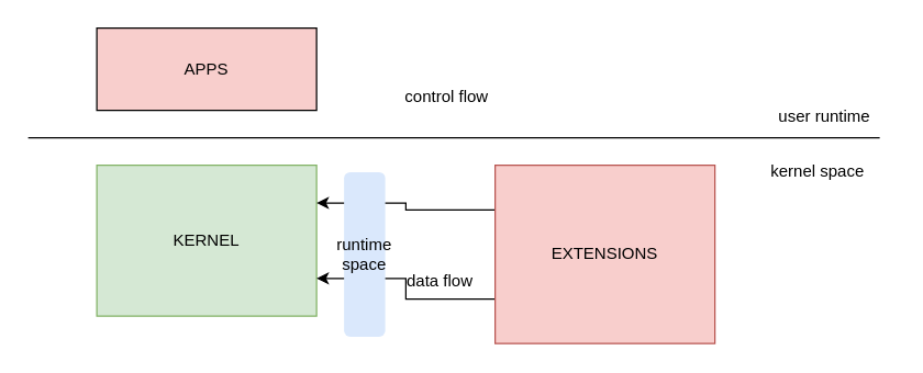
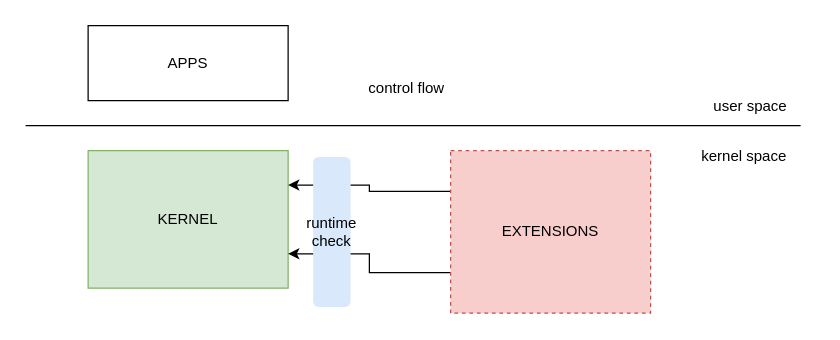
  <mxCell id="0" />
  <mxCell id="1" parent="0" />
  <mxCell id="2" value="KERNEL" style="rounded=0;whiteSpace=wrap;html=1;fillColor=#d5e8d4;strokeColor=#82b366;" vertex="1" parent="1"><mxGeometry x="70" y="120" width="160" height="110" as="geometry" /></mxCell>
  <mxCell id="3" style="edgeStyle=orthogonalEdgeStyle;rounded=0;orthogonalLoop=1;jettySize=auto;html=1;exitX=0;exitY=0.25;exitDx=0;exitDy=0;entryX=1;entryY=0.25;entryDx=0;entryDy=0;" edge="1" parent="1" source="5" target="2"><mxGeometry relative="1" as="geometry" /></mxCell>
  <mxCell id="4" style="edgeStyle=orthogonalEdgeStyle;rounded=0;orthogonalLoop=1;jettySize=auto;html=1;exitX=0;exitY=0.75;exitDx=0;exitDy=0;entryX=1;entryY=0.75;entryDx=0;entryDy=0;" edge="1" parent="1" source="5" target="2"><mxGeometry relative="1" as="geometry" /></mxCell>
- <mxCell id="5" value="EXTENSIONS" style="rounded=0;whiteSpace=wrap;html=1;fillColor=#f8cecc;strokeColor=#b85450;" vertex="1" parent="1"><mxGeometry x="360" y="120" width="160" height="130" as="geometry" /></mxCell>
+ <mxCell id="5" value="EXTENSIONS" style="rounded=0;whiteSpace=wrap;html=1;fillColor=#f8cecc;strokeColor=#b85450;dashed=1;" vertex="1" parent="1"><mxGeometry x="360" y="120" width="160" height="130" as="geometry" /></mxCell>
  <mxCell id="6" value="" style="endArrow=none;html=1;rounded=0;" edge="1" parent="1"><mxGeometry width="50" height="50" relative="1" as="geometry"><mxPoint x="20" y="100" as="sourcePoint" /><mxPoint x="640" y="100" as="targetPoint" /></mxGeometry></mxCell>
- <mxCell id="7" value="APPS" style="rounded=0;whiteSpace=wrap;html=1;fillColor=#f8cecc;" vertex="1" parent="1"><mxGeometry x="70" y="20" width="160" height="60" as="geometry" /></mxCell>
- <mxCell id="8" value="user runtime" style="text;html=1;strokeColor=none;fillColor=none;align=center;verticalAlign=middle;whiteSpace=wrap;rounded=0;" vertex="1" parent="1"><mxGeometry x="550" y="70" width="100" height="30" as="geometry" /></mxCell>
+ <mxCell id="7" value="APPS" style="rounded=0;whiteSpace=wrap;html=1;" vertex="1" parent="1"><mxGeometry x="70" y="20" width="160" height="60" as="geometry" /></mxCell>
+ <mxCell id="8" value="user space" style="text;html=1;strokeColor=none;fillColor=none;align=center;verticalAlign=middle;whiteSpace=wrap;rounded=0;" vertex="1" parent="1"><mxGeometry x="550" y="70" width="100" height="30" as="geometry" /></mxCell>
  <mxCell id="9" value="kernel space" style="text;html=1;strokeColor=none;fillColor=none;align=center;verticalAlign=middle;whiteSpace=wrap;rounded=0;" vertex="1" parent="1"><mxGeometry x="550" y="110" width="90" height="30" as="geometry" /></mxCell>
- <mxCell id="10" value="runtime&lt;br&gt;space" style="rounded=1;whiteSpace=wrap;html=1;strokeColor=none;fillColor=#dae8fc;" vertex="1" parent="1"><mxGeometry x="250" y="125" width="30" height="120" as="geometry" /></mxCell>
+ <mxCell id="10" value="runtime&lt;br&gt;check" style="rounded=1;whiteSpace=wrap;html=1;strokeColor=none;fillColor=#dae8fc;" vertex="1" parent="1"><mxGeometry x="250" y="125" width="30" height="120" as="geometry" /></mxCell>
  <mxCell id="11" value="control flow" style="text;html=1;strokeColor=none;fillColor=none;align=center;verticalAlign=middle;whiteSpace=wrap;rounded=0;" vertex="1" parent="1"><mxGeometry x="290" y="55" width="70" height="30" as="geometry" /></mxCell>
- <mxCell id="12" value="data flow" style="text;html=1;strokeColor=none;fillColor=none;align=center;verticalAlign=middle;whiteSpace=wrap;rounded=0;" vertex="1" parent="1"><mxGeometry x="285" y="190" width="70" height="30" as="geometry" /></mxCell>
